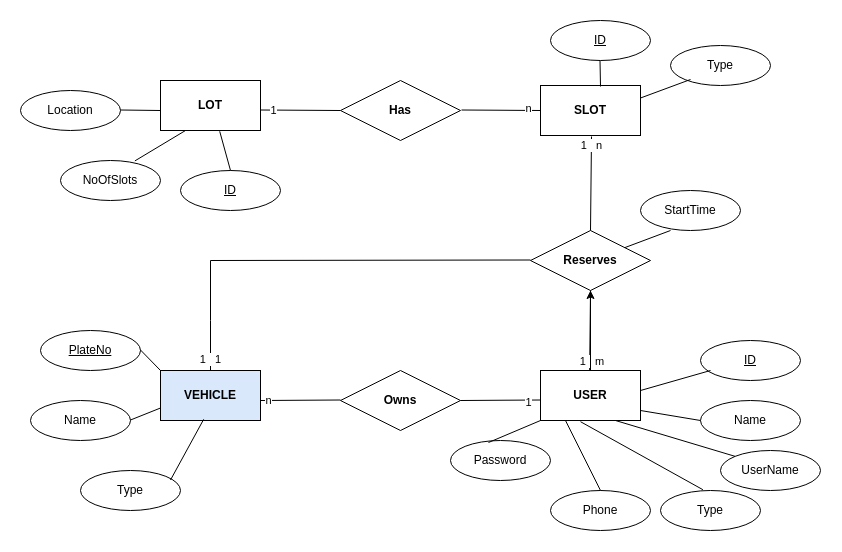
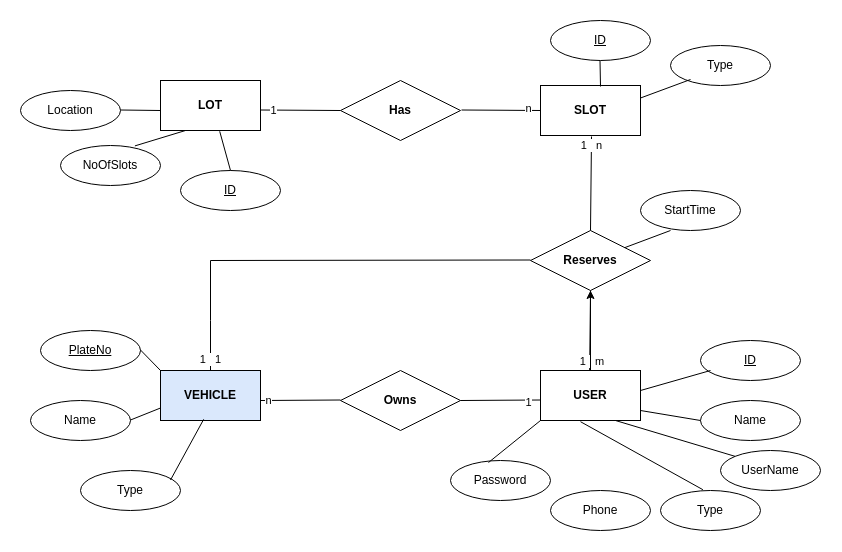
  <mxCell id="0" />
  <mxCell id="1" parent="0" />
  <mxCell id="2" value="&lt;b&gt;LOT&lt;/b&gt;" style="html=1;dashed=0;whiteSpace=wrap;" parent="1" vertex="1"><mxGeometry x="160" y="80" width="100" height="50" as="geometry" /></mxCell>
- <mxCell id="3" value="N&lt;span style=&quot;background-color: initial;&quot;&gt;oOfSlots&lt;/span&gt;" style="ellipse;whiteSpace=wrap;html=1;align=center;" parent="1" vertex="1"><mxGeometry x="60" y="160" width="100" height="40" as="geometry" /></mxCell>
+ <mxCell id="3" value="N&lt;span style=&quot;background-color: initial;&quot;&gt;oOfSlots&lt;/span&gt;" style="ellipse;whiteSpace=wrap;html=1;align=center;" parent="1" vertex="1"><mxGeometry x="60" y="145" width="100" height="40" as="geometry" /></mxCell>
  <mxCell id="4" value="Location" style="ellipse;whiteSpace=wrap;html=1;align=center;" parent="1" vertex="1"><mxGeometry x="20" y="90" width="100" height="40" as="geometry" /></mxCell>
  <mxCell id="5" value="&lt;u&gt;ID&lt;/u&gt;" style="ellipse;whiteSpace=wrap;html=1;align=center;" parent="1" vertex="1"><mxGeometry x="180" y="170" width="100" height="40" as="geometry" /></mxCell>
  <mxCell id="6" value="" style="endArrow=none;html=1;rounded=0;" parent="1" edge="1"><mxGeometry relative="1" as="geometry"><mxPoint x="120" y="109.5" as="sourcePoint" /><mxPoint x="160" y="110" as="targetPoint" /></mxGeometry></mxCell>
  <mxCell id="7" value="" style="endArrow=none;html=1;rounded=0;entryX=0.592;entryY=1.016;entryDx=0;entryDy=0;entryPerimeter=0;" parent="1" target="2" edge="1"><mxGeometry relative="1" as="geometry"><mxPoint x="230" y="170" as="sourcePoint" /><mxPoint x="250" y="140" as="targetPoint" /></mxGeometry></mxCell>
  <mxCell id="8" value="" style="endArrow=none;html=1;rounded=0;entryX=0.25;entryY=1;entryDx=0;entryDy=0;exitX=0.744;exitY=0.01;exitDx=0;exitDy=0;exitPerimeter=0;" parent="1" source="3" target="2" edge="1"><mxGeometry relative="1" as="geometry"><mxPoint x="159" y="180" as="sourcePoint" /><mxPoint x="148" y="141" as="targetPoint" /></mxGeometry></mxCell>
  <mxCell id="9" value="&lt;b&gt;Has&lt;/b&gt;" style="shape=rhombus;perimeter=rhombusPerimeter;whiteSpace=wrap;html=1;align=center;" parent="1" vertex="1"><mxGeometry x="340" y="80" width="120" height="60" as="geometry" /></mxCell>
  <mxCell id="10" value="" style="endArrow=none;html=1;rounded=0;" parent="1" edge="1"><mxGeometry relative="1" as="geometry"><mxPoint x="260" y="109.5" as="sourcePoint" /><mxPoint x="340" y="110" as="targetPoint" /></mxGeometry></mxCell>
  <mxCell id="11" value="1" style="edgeLabel;html=1;align=center;verticalAlign=middle;resizable=0;points=[];" vertex="1" connectable="0" parent="10"><mxGeometry x="-0.671" relative="1" as="geometry"><mxPoint as="offset" /></mxGeometry></mxCell>
  <mxCell id="12" value="" style="endArrow=none;html=1;rounded=0;" parent="1" edge="1"><mxGeometry relative="1" as="geometry"><mxPoint x="461" y="109.5" as="sourcePoint" /><mxPoint x="541" y="110" as="targetPoint" /></mxGeometry></mxCell>
  <mxCell id="13" value="n" style="edgeLabel;html=1;align=center;verticalAlign=middle;resizable=0;points=[];" vertex="1" connectable="0" parent="12"><mxGeometry x="0.653" y="2" relative="1" as="geometry"><mxPoint as="offset" /></mxGeometry></mxCell>
  <mxCell id="14" value="&lt;b&gt;SLOT&lt;/b&gt;" style="html=1;dashed=0;whiteSpace=wrap;" parent="1" vertex="1"><mxGeometry x="540" y="85" width="100" height="50" as="geometry" /></mxCell>
  <mxCell id="15" value="ID" style="ellipse;whiteSpace=wrap;html=1;align=center;fontStyle=4;" parent="1" vertex="1"><mxGeometry x="550" y="20" width="100" height="40" as="geometry" /></mxCell>
  <mxCell id="16" value="Type" style="ellipse;whiteSpace=wrap;html=1;align=center;" parent="1" vertex="1"><mxGeometry x="670" y="45" width="100" height="40" as="geometry" /></mxCell>
  <mxCell id="17" value="" style="endArrow=none;html=1;rounded=0;exitX=1;exitY=0.25;exitDx=0;exitDy=0;" parent="1" source="14" edge="1"><mxGeometry relative="1" as="geometry"><mxPoint x="650" y="79" as="sourcePoint" /><mxPoint x="690" y="79" as="targetPoint" /></mxGeometry></mxCell>
  <mxCell id="18" value="" style="endArrow=none;html=1;rounded=0;exitX=0.6;exitY=0.02;exitDx=0;exitDy=0;exitPerimeter=0;" parent="1" source="14" edge="1"><mxGeometry relative="1" as="geometry"><mxPoint x="600" y="80" as="sourcePoint" /><mxPoint x="599.5" y="60" as="targetPoint" /></mxGeometry></mxCell>
  <mxCell id="19" value="&lt;b&gt;Reserves&lt;/b&gt;" style="shape=rhombus;perimeter=rhombusPerimeter;whiteSpace=wrap;html=1;align=center;" parent="1" vertex="1"><mxGeometry x="530" y="230" width="120" height="60" as="geometry" /></mxCell>
  <mxCell id="20" value="" style="endArrow=none;html=1;rounded=0;" parent="1" edge="1"><mxGeometry relative="1" as="geometry"><mxPoint x="591" y="136" as="sourcePoint" /><mxPoint x="590" y="230" as="targetPoint" /></mxGeometry></mxCell>
  <mxCell id="21" value="1&amp;nbsp; &amp;nbsp;n&amp;nbsp;&amp;nbsp;" style="edgeLabel;html=1;align=center;verticalAlign=middle;resizable=0;points=[];" vertex="1" connectable="0" parent="20"><mxGeometry x="-0.833" y="3" relative="1" as="geometry"><mxPoint as="offset" /></mxGeometry></mxCell>
  <mxCell id="22" value="" style="endArrow=none;html=1;rounded=0;" parent="1" edge="1"><mxGeometry relative="1" as="geometry"><mxPoint x="590" y="290" as="sourcePoint" /><mxPoint x="589" y="384" as="targetPoint" /></mxGeometry></mxCell>
  <mxCell id="23" value="&amp;nbsp;1&amp;nbsp; &amp;nbsp;m" style="edgeLabel;html=1;align=center;verticalAlign=middle;resizable=0;points=[];" vertex="1" connectable="0" parent="22"><mxGeometry x="0.514" relative="1" as="geometry"><mxPoint as="offset" /></mxGeometry></mxCell>
  <mxCell id="24" value="StartTime" style="ellipse;whiteSpace=wrap;html=1;align=center;" parent="1" vertex="1"><mxGeometry x="640" y="190" width="100" height="40" as="geometry" /></mxCell>
  <mxCell id="25" value="" style="endArrow=none;html=1;rounded=0;" parent="1" source="19" edge="1"><mxGeometry relative="1" as="geometry"><mxPoint x="610" y="230" as="sourcePoint" /><mxPoint x="670" y="230" as="targetPoint" /></mxGeometry></mxCell>
  <mxCell id="26" value="" style="edgeStyle=orthogonalEdgeStyle;rounded=0;orthogonalLoop=1;jettySize=auto;html=1;" edge="1" parent="1" source="27" target="19"><mxGeometry relative="1" as="geometry" /></mxCell>
  <mxCell id="27" value="&lt;b&gt;USER&lt;/b&gt;" style="html=1;dashed=0;whiteSpace=wrap;" parent="1" vertex="1"><mxGeometry x="540" y="370" width="100" height="50" as="geometry" /></mxCell>
  <mxCell id="28" value="&lt;b&gt;VEHICLE&lt;/b&gt;" style="html=1;dashed=0;whiteSpace=wrap;fillColor=#dae8fc;" parent="1" vertex="1"><mxGeometry x="160" y="370" width="100" height="50" as="geometry" /></mxCell>
  <mxCell id="29" value="&lt;b&gt;Owns&lt;/b&gt;" style="shape=rhombus;perimeter=rhombusPerimeter;whiteSpace=wrap;html=1;align=center;" parent="1" vertex="1"><mxGeometry x="340" y="370" width="120" height="60" as="geometry" /></mxCell>
  <mxCell id="30" value="" style="endArrow=none;html=1;rounded=0;" parent="1" edge="1"><mxGeometry relative="1" as="geometry"><mxPoint x="260" y="400" as="sourcePoint" /><mxPoint x="340" y="399.5" as="targetPoint" /></mxGeometry></mxCell>
  <mxCell id="31" value="n" style="edgeLabel;html=1;align=center;verticalAlign=middle;resizable=0;points=[];" vertex="1" connectable="0" parent="30"><mxGeometry x="-0.792" relative="1" as="geometry"><mxPoint as="offset" /></mxGeometry></mxCell>
  <mxCell id="32" value="" style="endArrow=none;html=1;rounded=0;" parent="1" edge="1"><mxGeometry relative="1" as="geometry"><mxPoint x="460" y="400" as="sourcePoint" /><mxPoint x="540" y="399.5" as="targetPoint" /></mxGeometry></mxCell>
  <mxCell id="33" value="1" style="edgeLabel;html=1;align=center;verticalAlign=middle;resizable=0;points=[];" vertex="1" connectable="0" parent="32"><mxGeometry x="0.673" y="-2" relative="1" as="geometry"><mxPoint as="offset" /></mxGeometry></mxCell>
  <mxCell id="34" value="" style="endArrow=none;html=1;rounded=0;exitX=0.5;exitY=0;exitDx=0;exitDy=0;" parent="1" source="28" edge="1"><mxGeometry relative="1" as="geometry"><mxPoint x="60" y="260" as="sourcePoint" /><mxPoint x="530" y="259.5" as="targetPoint" /><Array as="points"><mxPoint x="210" y="320" /><mxPoint x="210" y="260" /></Array></mxGeometry></mxCell>
  <mxCell id="35" value="1&amp;nbsp; &amp;nbsp;1" style="edgeLabel;html=1;align=center;verticalAlign=middle;resizable=0;points=[];" vertex="1" connectable="0" parent="34"><mxGeometry x="-0.943" y="1" relative="1" as="geometry"><mxPoint as="offset" /></mxGeometry></mxCell>
  <mxCell id="36" value="ID" style="ellipse;whiteSpace=wrap;html=1;align=center;fontStyle=4;" parent="1" vertex="1"><mxGeometry x="700" y="340" width="100" height="40" as="geometry" /></mxCell>
  <mxCell id="37" value="Name" style="ellipse;whiteSpace=wrap;html=1;align=center;" parent="1" vertex="1"><mxGeometry x="700" y="400" width="100" height="40" as="geometry" /></mxCell>
  <mxCell id="38" value="UserName" style="ellipse;whiteSpace=wrap;html=1;align=center;" parent="1" vertex="1"><mxGeometry x="720" y="450" width="100" height="40" as="geometry" /></mxCell>
  <mxCell id="39" value="Type" style="ellipse;whiteSpace=wrap;html=1;align=center;" parent="1" vertex="1"><mxGeometry x="660" y="490" width="100" height="40" as="geometry" /></mxCell>
  <mxCell id="40" value="Phone" style="ellipse;whiteSpace=wrap;html=1;align=center;" parent="1" vertex="1"><mxGeometry x="550" y="490" width="100" height="40" as="geometry" /></mxCell>
- <mxCell id="41" value="Password" style="ellipse;whiteSpace=wrap;html=1;align=center;" parent="1" vertex="1"><mxGeometry x="450" y="440" width="100" height="40" as="geometry" /></mxCell>
+ <mxCell id="41" value="Password" style="ellipse;whiteSpace=wrap;html=1;align=center;" parent="1" vertex="1"><mxGeometry x="450" y="460" width="100" height="40" as="geometry" /></mxCell>
  <mxCell id="42" style="edgeStyle=orthogonalEdgeStyle;rounded=0;orthogonalLoop=1;jettySize=auto;html=1;exitX=0.5;exitY=1;exitDx=0;exitDy=0;" parent="1" source="37" target="37" edge="1"><mxGeometry relative="1" as="geometry" /></mxCell>
  <mxCell id="43" value="" style="endArrow=none;html=1;rounded=0;" parent="1" edge="1"><mxGeometry relative="1" as="geometry"><mxPoint x="640" y="390" as="sourcePoint" /><mxPoint x="710" y="370" as="targetPoint" /></mxGeometry></mxCell>
  <mxCell id="44" value="" style="endArrow=none;html=1;rounded=0;entryX=0;entryY=0.5;entryDx=0;entryDy=0;" parent="1" target="37" edge="1"><mxGeometry relative="1" as="geometry"><mxPoint x="640" y="410" as="sourcePoint" /><mxPoint x="690" y="410" as="targetPoint" /></mxGeometry></mxCell>
  <mxCell id="45" value="" style="endArrow=none;html=1;rounded=0;entryX=0;entryY=0;entryDx=0;entryDy=0;exitX=0.75;exitY=1;exitDx=0;exitDy=0;" parent="1" source="27" target="38" edge="1"><mxGeometry relative="1" as="geometry"><mxPoint x="560" y="430" as="sourcePoint" /><mxPoint x="720" y="430" as="targetPoint" /></mxGeometry></mxCell>
  <mxCell id="46" value="" style="endArrow=none;html=1;rounded=0;exitX=0.4;exitY=1.024;exitDx=0;exitDy=0;exitPerimeter=0;entryX=0.424;entryY=-0.02;entryDx=0;entryDy=0;entryPerimeter=0;" parent="1" source="27" target="39" edge="1"><mxGeometry relative="1" as="geometry"><mxPoint x="520" y="469.5" as="sourcePoint" /><mxPoint x="680" y="469.5" as="targetPoint" /></mxGeometry></mxCell>
  <mxCell id="47" value="" style="endArrow=none;html=1;rounded=0;entryX=0;entryY=1;entryDx=0;entryDy=0;exitX=0.38;exitY=0.05;exitDx=0;exitDy=0;exitPerimeter=0;" parent="1" source="41" target="27" edge="1"><mxGeometry relative="1" as="geometry"><mxPoint x="480" y="460" as="sourcePoint" /><mxPoint x="640" y="460" as="targetPoint" /></mxGeometry></mxCell>
- <mxCell id="48" value="" style="endArrow=none;html=1;rounded=0;entryX=0.5;entryY=0;entryDx=0;entryDy=0;exitX=0.25;exitY=1;exitDx=0;exitDy=0;" parent="1" source="27" target="40" edge="1"><mxGeometry relative="1" as="geometry"><mxPoint x="540" y="400" as="sourcePoint" /><mxPoint x="700" y="400" as="targetPoint" /></mxGeometry></mxCell>
  <mxCell id="49" value="PlateNo" style="ellipse;whiteSpace=wrap;html=1;align=center;fontStyle=4;" parent="1" vertex="1"><mxGeometry x="40" y="330" width="100" height="40" as="geometry" /></mxCell>
  <mxCell id="50" value="Name" style="ellipse;whiteSpace=wrap;html=1;align=center;" parent="1" vertex="1"><mxGeometry x="30" y="400" width="100" height="40" as="geometry" /></mxCell>
  <mxCell id="51" value="Type" style="ellipse;whiteSpace=wrap;html=1;align=center;" parent="1" vertex="1"><mxGeometry x="80" y="470" width="100" height="40" as="geometry" /></mxCell>
  <mxCell id="52" value="" style="endArrow=none;html=1;rounded=0;entryX=0;entryY=0;entryDx=0;entryDy=0;" parent="1" target="28" edge="1"><mxGeometry relative="1" as="geometry"><mxPoint x="140" y="349.5" as="sourcePoint" /><mxPoint x="300" y="349.5" as="targetPoint" /></mxGeometry></mxCell>
  <mxCell id="53" value="" style="endArrow=none;html=1;rounded=0;entryX=0;entryY=0.75;entryDx=0;entryDy=0;" parent="1" target="28" edge="1"><mxGeometry relative="1" as="geometry"><mxPoint x="130" y="419.5" as="sourcePoint" /><mxPoint x="290" y="419.5" as="targetPoint" /></mxGeometry></mxCell>
  <mxCell id="54" value="" style="endArrow=none;html=1;rounded=0;entryX=0.432;entryY=0.976;entryDx=0;entryDy=0;entryPerimeter=0;" parent="1" target="28" edge="1"><mxGeometry relative="1" as="geometry"><mxPoint x="170" y="479.5" as="sourcePoint" /><mxPoint x="330" y="479.5" as="targetPoint" /></mxGeometry></mxCell>
